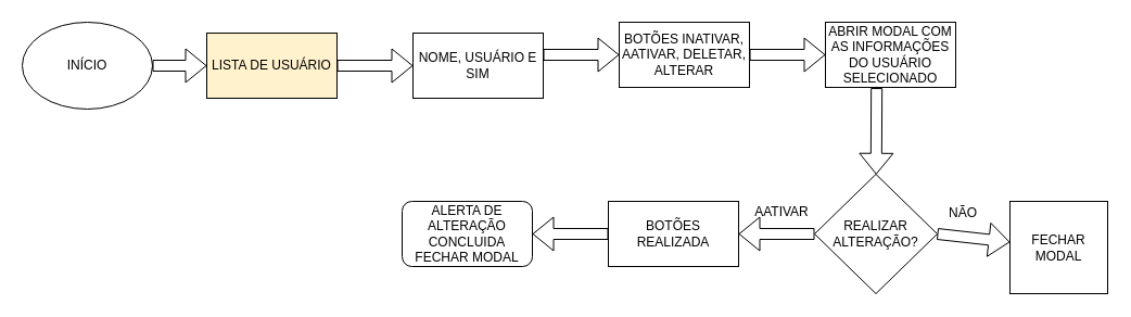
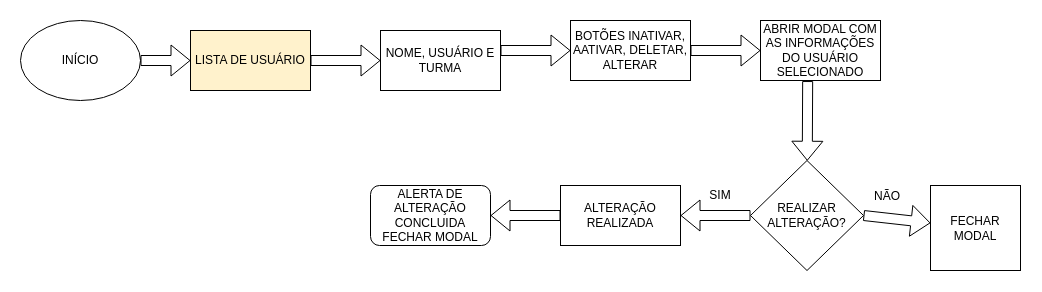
  <mxCell id="0" />
  <mxCell id="1" parent="0" />
  <mxCell id="2" value="INÍCIO" style="ellipse;whiteSpace=wrap;html=1;" vertex="1" parent="1"><mxGeometry x="20" y="20" width="120" height="80" as="geometry" /></mxCell>
  <mxCell id="3" value="" style="shape=flexArrow;endArrow=classic;html=1;rounded=0;exitX=1;exitY=0.5;exitDx=0;exitDy=0;" edge="1" parent="1" source="2" target="4"><mxGeometry width="50" height="50" relative="1" as="geometry"><mxPoint x="370" y="-20" as="sourcePoint" /><mxPoint x="190" y="60" as="targetPoint" /></mxGeometry></mxCell>
  <mxCell id="4" value="LISTA DE USUÁRIO" style="rounded=0;whiteSpace=wrap;html=1;fillColor=#fff2cc;" vertex="1" parent="1"><mxGeometry x="190" y="30" width="120" height="60" as="geometry" /></mxCell>
  <mxCell id="5" value="" style="shape=flexArrow;endArrow=classic;html=1;rounded=0;exitX=1;exitY=0.5;exitDx=0;exitDy=0;" edge="1" parent="1" target="6"><mxGeometry width="50" height="50" relative="1" as="geometry"><mxPoint x="310" y="60" as="sourcePoint" /><mxPoint x="380" y="60" as="targetPoint" /></mxGeometry></mxCell>
- <mxCell id="6" value="NOME, USUÁRIO E SIM" style="rounded=0;whiteSpace=wrap;html=1;" vertex="1" parent="1"><mxGeometry x="380" y="30" width="120" height="60" as="geometry" /></mxCell>
+ <mxCell id="6" value="NOME, USUÁRIO E TURMA" style="rounded=0;whiteSpace=wrap;html=1;" vertex="1" parent="1"><mxGeometry x="380" y="30" width="120" height="60" as="geometry" /></mxCell>
  <mxCell id="7" value="" style="shape=flexArrow;endArrow=classic;html=1;rounded=0;exitX=1;exitY=0.5;exitDx=0;exitDy=0;" edge="1" parent="1" target="8"><mxGeometry width="50" height="50" relative="1" as="geometry"><mxPoint x="500" y="50" as="sourcePoint" /><mxPoint x="570" y="50" as="targetPoint" /></mxGeometry></mxCell>
  <mxCell id="8" value="BOTÕES INATIVAR, AATIVAR, DELETAR, ALTERAR" style="rounded=0;whiteSpace=wrap;html=1;" vertex="1" parent="1"><mxGeometry x="570" y="20" width="120" height="60" as="geometry" /></mxCell>
  <mxCell id="9" value="" style="shape=flexArrow;endArrow=classic;html=1;rounded=0;exitX=1;exitY=0.5;exitDx=0;exitDy=0;" edge="1" parent="1" target="10"><mxGeometry width="50" height="50" relative="1" as="geometry"><mxPoint x="690" y="50" as="sourcePoint" /><mxPoint x="760" y="50" as="targetPoint" /></mxGeometry></mxCell>
  <mxCell id="10" value="ABRIR MODAL COM AS INFORMAÇÕES DO USUÁRIO SELECIONADO" style="rounded=0;whiteSpace=wrap;html=1;" vertex="1" parent="1"><mxGeometry x="760" y="20" width="120" height="60" as="geometry" /></mxCell>
  <mxCell id="11" value="" style="shape=flexArrow;endArrow=classic;html=1;rounded=0;exitX=0.393;exitY=1.009;exitDx=0;exitDy=0;exitPerimeter=0;" edge="1" parent="1" source="10" target="12"><mxGeometry width="50" height="50" relative="1" as="geometry"><mxPoint x="840" y="180" as="sourcePoint" /><mxPoint x="807" y="170" as="targetPoint" /></mxGeometry></mxCell>
  <mxCell id="12" value="REALIZAR ALTERAÇÃO?" style="rhombus;whiteSpace=wrap;html=1;" vertex="1" parent="1"><mxGeometry x="750" y="160" width="113" height="110" as="geometry" /></mxCell>
  <mxCell id="13" value="" style="shape=flexArrow;endArrow=classic;html=1;rounded=0;exitX=0;exitY=0.5;exitDx=0;exitDy=0;" edge="1" parent="1" source="12" target="14"><mxGeometry width="50" height="50" relative="1" as="geometry"><mxPoint x="650" y="240" as="sourcePoint" /><mxPoint x="670" y="215" as="targetPoint" /></mxGeometry></mxCell>
- <mxCell id="14" value="BOTÕES REALIZADA" style="rounded=0;whiteSpace=wrap;html=1;" vertex="1" parent="1"><mxGeometry x="560" y="185" width="120" height="60" as="geometry" /></mxCell>
- <mxCell id="15" value="AATIVAR" style="text;strokeColor=none;align=center;fillColor=none;html=1;verticalAlign=middle;whiteSpace=wrap;rounded=0;" vertex="1" parent="1"><mxGeometry x="690" y="180" width="60" height="30" as="geometry" /></mxCell>
+ <mxCell id="14" value="ALTERAÇÃO REALIZADA" style="rounded=0;whiteSpace=wrap;html=1;" vertex="1" parent="1"><mxGeometry x="560" y="185" width="120" height="60" as="geometry" /></mxCell>
+ <mxCell id="15" value="SIM" style="text;strokeColor=none;align=center;fillColor=none;html=1;verticalAlign=middle;whiteSpace=wrap;rounded=0;" vertex="1" parent="1"><mxGeometry x="690" y="180" width="60" height="30" as="geometry" /></mxCell>
  <mxCell id="16" value="" style="shape=flexArrow;endArrow=classic;html=1;rounded=0;exitX=1;exitY=0.5;exitDx=0;exitDy=0;" edge="1" parent="1" source="12" target="17"><mxGeometry width="50" height="50" relative="1" as="geometry"><mxPoint x="910" y="210" as="sourcePoint" /><mxPoint x="940" y="215" as="targetPoint" /></mxGeometry></mxCell>
  <mxCell id="17" value="FECHAR MODAL" style="rounded=0;whiteSpace=wrap;html=1;" vertex="1" parent="1"><mxGeometry x="930" y="185" width="90" height="85" as="geometry" /></mxCell>
  <mxCell id="18" value="NÃO" style="text;strokeColor=none;align=center;fillColor=none;html=1;verticalAlign=middle;whiteSpace=wrap;rounded=0;" vertex="1" parent="1"><mxGeometry x="857" y="181" width="60" height="30" as="geometry" /></mxCell>
  <mxCell id="19" value="" style="shape=flexArrow;endArrow=classic;html=1;rounded=0;exitX=0;exitY=0.5;exitDx=0;exitDy=0;" edge="1" parent="1" target="20"><mxGeometry width="50" height="50" relative="1" as="geometry"><mxPoint x="560" y="215" as="sourcePoint" /><mxPoint x="480" y="215" as="targetPoint" /></mxGeometry></mxCell>
  <mxCell id="20" value="ALERTA DE ALTERAÇÃO CONCLUIDA FECHAR MODAL" style="whiteSpace=wrap;html=1;rounded=1;" vertex="1" parent="1"><mxGeometry x="370" y="185" width="120" height="60" as="geometry" /></mxCell>
